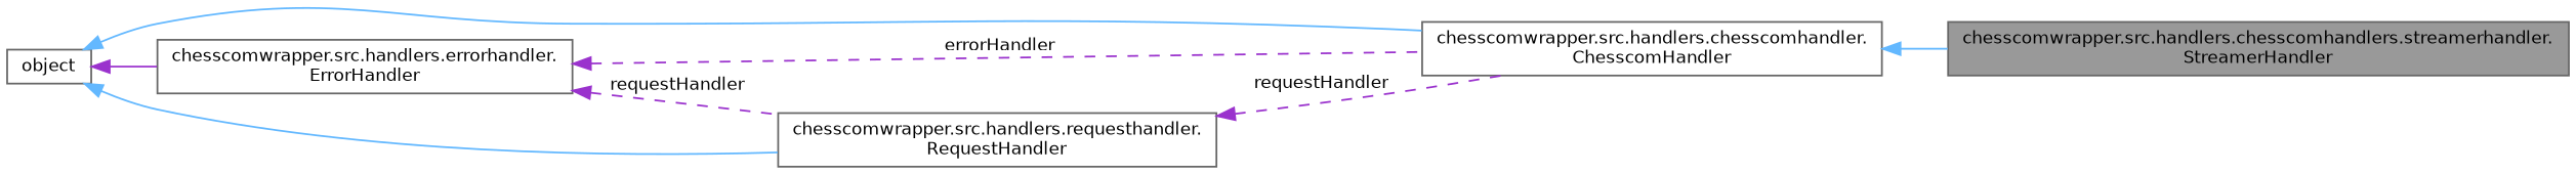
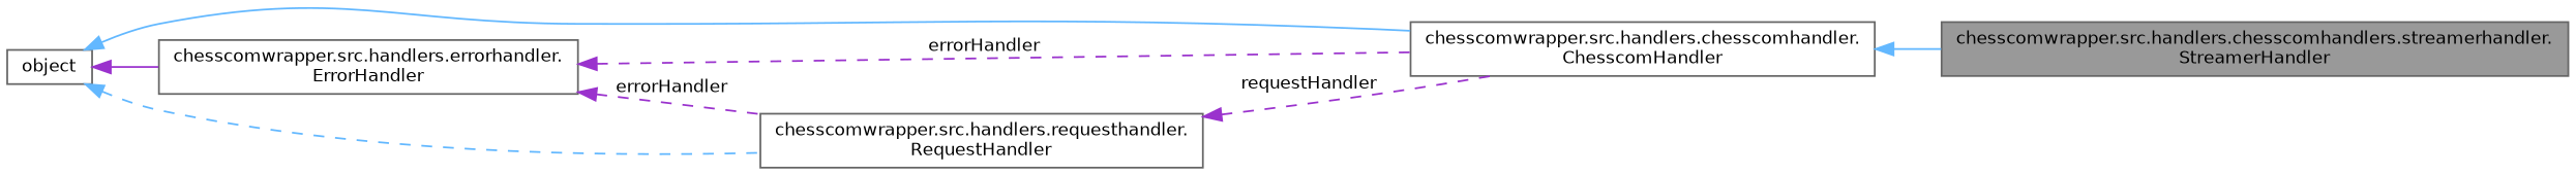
  digraph {
    rankdir=LR
    node [color=gray40 fillcolor=white fontname=Helvetica fontsize=10 shape=box style=filled]
    edge [color=darkorchid3 dir=back fontname=Helvetica fontsize=10 labelfontname=Helvetica labelfontsize=10 style=solid]
    n1 [fillcolor=grey60 fontcolor=black height=0.2 label="chesscomwrapper.src.handlers.chesscomhandlers.streamerhandler.\lStreamerHandler" width=0.4]
    n2 [height=0.2 label="chesscomwrapper.src.handlers.chesscomhandler.\lChesscomHandler" width=0.4]
    n3 [height=0.2 label=object width=0.4]
    n4 [height=0.2 label="chesscomwrapper.src.handlers.errorhandler.\lErrorHandler" width=0.4]
    n5 [height=0.2 label="chesscomwrapper.src.handlers.requesthandler.\lRequestHandler" width=0.4]
    n2 -> n1 [color=steelblue1]
    n3 -> n2 [color=steelblue1]
    n3 -> n4
-   n3 -> n5 [color=steelblue1]
+   n3 -> n5 [color=steelblue1 style=dashed]
    n4 -> n2 [label=" errorHandler" style=dashed]
-   n4 -> n5 [label=" requestHandler" style=dashed]
+   n4 -> n5 [label=" errorHandler" style=dashed]
    n5 -> n2 [label=" requestHandler" style=dashed]
  }
